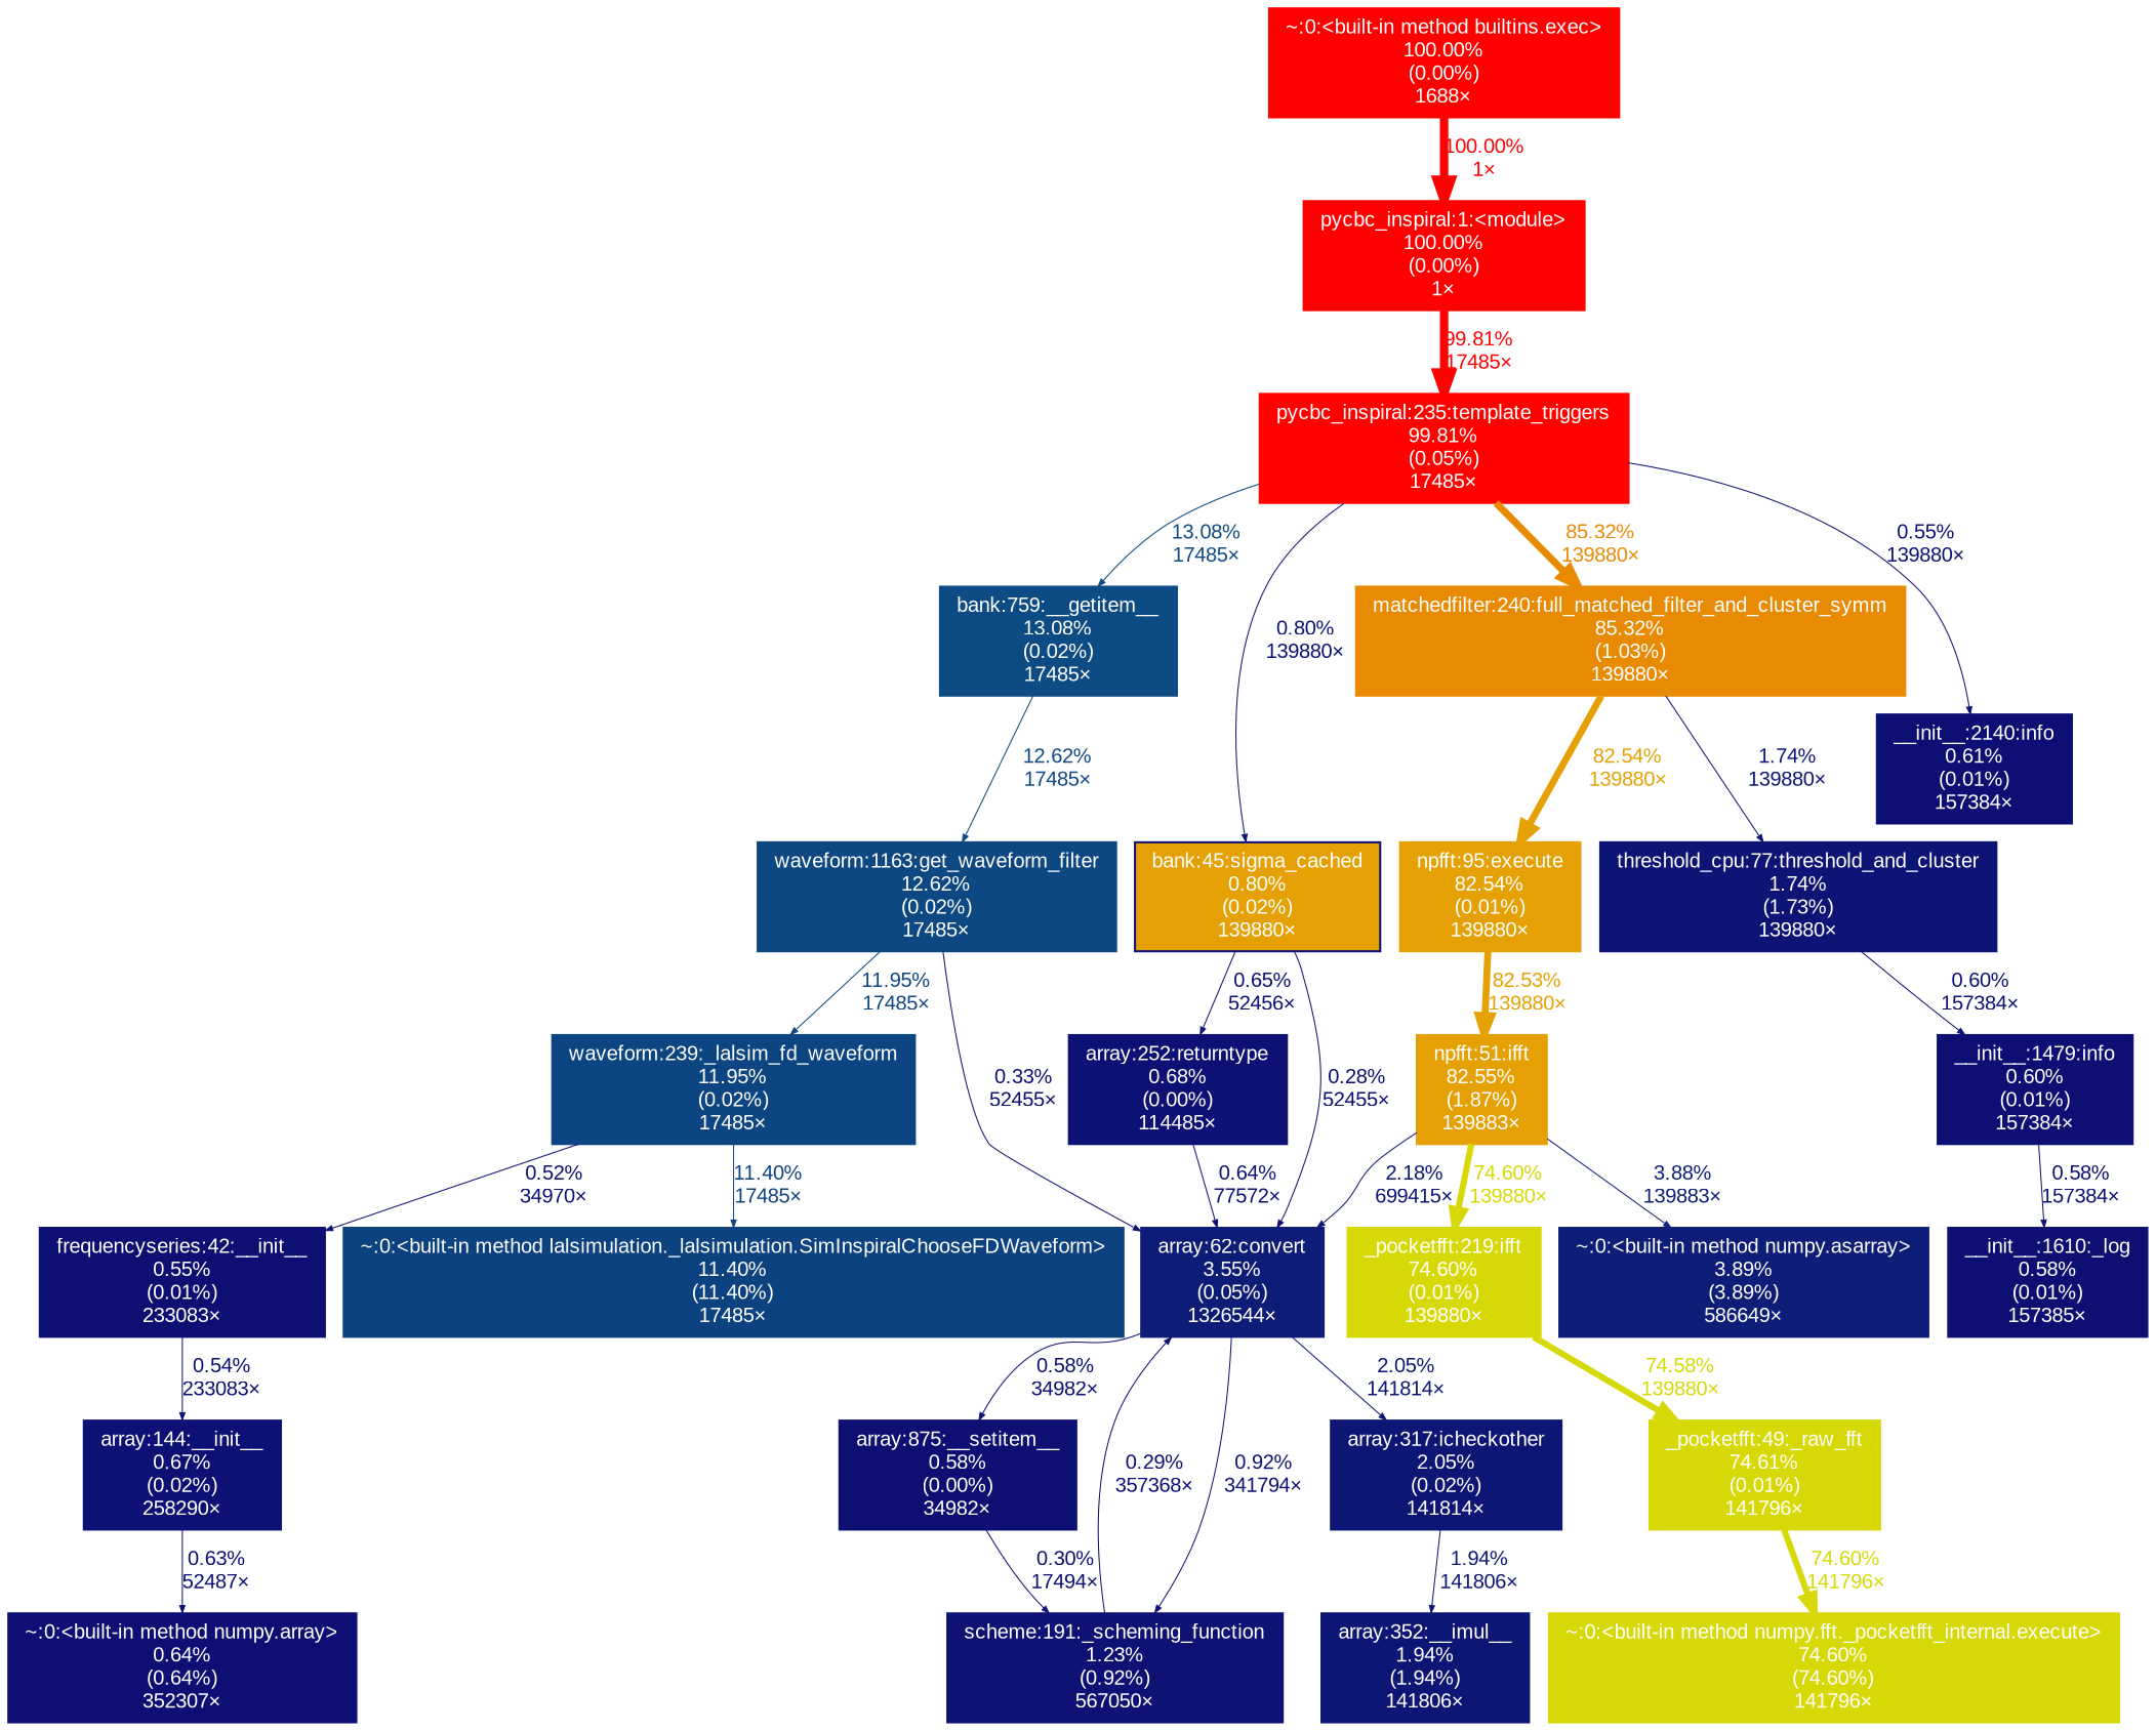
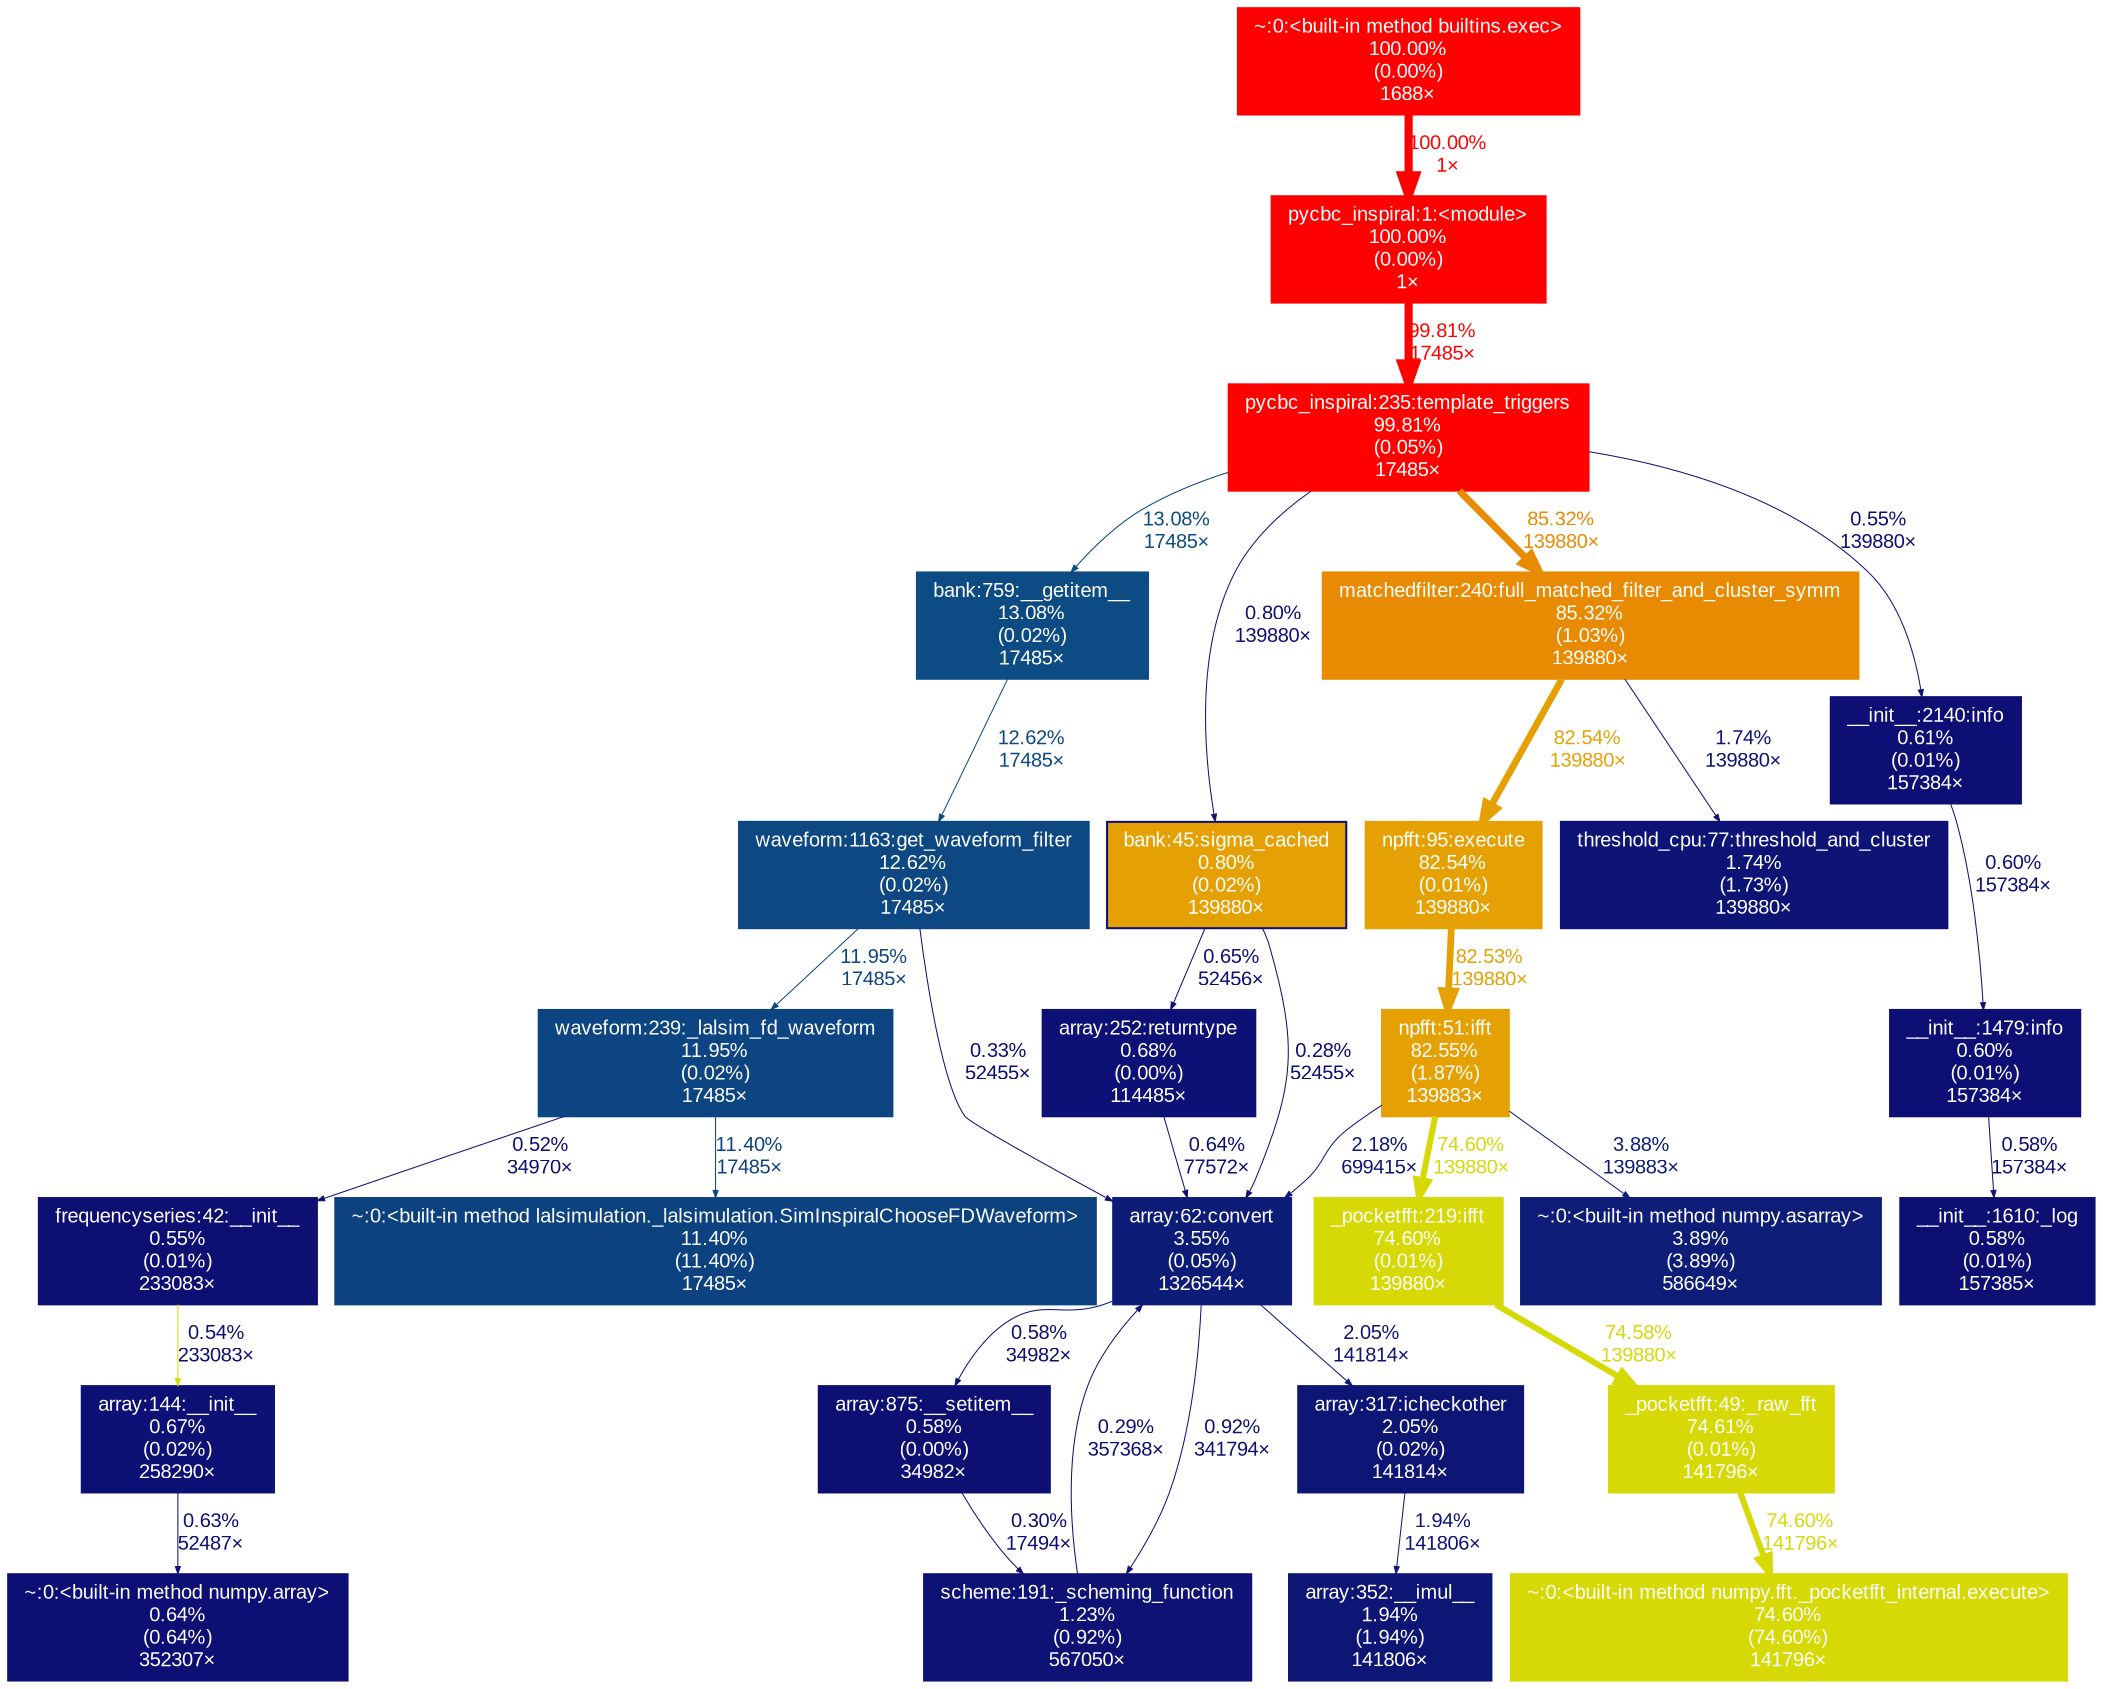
  digraph {
    fontname="Liberation Sans"
    nodesep=0.125
    ranksep=0.25
    node [color="#0d1074" fontcolor="#ffffff" fontname="Liberation Sans" fontsize=10.00 shape=box style=filled]
    edge [arrowsize=0.35 color="#0d0f73" fontcolor="#0d0f73" fontname="Liberation Sans" fontsize=10.00 labeldistance=0.50 penwidth=0.50]
    n1 [color="#ff0000" height=0 label="pycbc_inspiral:1:<module>\n100.00%\n(0.00%)\n1×" width=0]
    n2 [color="#ff0200" height=0 label="pycbc_inspiral:235:template_triggers\n99.81%\n(0.05%)\n17485×" width=0]
    n3 [fillcolor="#e5a104" height=0 label="bank:45:sigma_cached\n0.80%\n(0.02%)\n139880×" width=0]
    n4 [color="#0d4b84" height=0 label="bank:759:__getitem__\n13.08%\n(0.02%)\n17485×" width=0]
    n5 [color="#e98a03" height=0 label="matchedfilter:240:full_matched_filter_and_cluster_symm\n85.32%\n(1.03%)\n139880×" width=0]
    n6 [color="#0d0f74" height=0 label="__init__:2140:info\n0.61%\n(0.01%)\n157384×" width=0]
    n7 [color="#0d1c77" height=0 label="array:62:convert\n3.55%\n(0.05%)\n1326544×" width=0]
    n8 [height=0 label="array:252:returntype\n0.68%\n(0.00%)\n114485×" width=0]
    n9 [color="#0d4883" height=0 label="waveform:1163:get_waveform_filter\n12.62%\n(0.02%)\n17485×" width=0]
    n10 [color="#e5a104" height=0 label="npfft:95:execute\n82.54%\n(0.01%)\n139880×" width=0]
    n11 [color="#0d1475" height=0 label="threshold_cpu:77:threshold_and_cluster\n1.74%\n(1.73%)\n139880×" width=0]
    n12 [color="#0d0f74" height=0 label="__init__:1479:info\n0.60%\n(0.01%)\n157384×" width=0]
    n13 [color="#0d0f74" height=0 label="~:0:<built-in method numpy.array>\n0.64%\n(0.64%)\n352307×" width=0]
    n14 [color="#ff0000" height=0 label="~:0:<built-in method builtins.exec>\n100.00%\n(0.00%)\n1688×" width=0]
    n15 [color="#0d1274" height=0 label="scheme:191:_scheming_function\n1.23%\n(0.92%)\n567050×" width=0]
    n16 [color="#0d0f73" height=0 label="array:875:__setitem__\n0.58%\n(0.00%)\n34982×" width=0]
    n17 [color="#0d1575" height=0 label="array:317:icheckother\n2.05%\n(0.02%)\n141814×" width=0]
    n18 [color="#0d1575" height=0 label="array:352:__imul__\n1.94%\n(1.94%)\n141806×" width=0]
    n19 [height=0 label="array:144:__init__\n0.67%\n(0.02%)\n258290×" width=0]
    n20 [color="#0d4582" height=0 label="waveform:239:_lalsim_fd_waveform\n11.95%\n(0.02%)\n17485×" width=0]
    n21 [color="#0d0f73" height=0 label="frequencyseries:42:__init__\n0.55%\n(0.01%)\n233083×" width=0]
    n22 [color="#0d4281" height=0 label="~:0:<built-in method lalsimulation._lalsimulation.SimInspiralChooseFDWaveform>\n11.40%\n(11.40%)\n17485×" width=0]
    n23 [color="#e5a104" height=0 label="npfft:51:ifft\n82.55%\n(1.87%)\n139883×" width=0]
    n24 [color="#0d0f73" height=0 label="__init__:1610:_log\n0.58%\n(0.01%)\n157385×" width=0]
    n25 [color="#d6d906" height=0 label="_pocketfft:49:_raw_fft\n74.61%\n(0.01%)\n141796×" width=0]
    n26 [color="#d6d906" height=0 label="~:0:<built-in method numpy.fft._pocketfft_internal.execute>\n74.60%\n(74.60%)\n141796×" width=0]
    n27 [color="#d6d906" height=0 label="_pocketfft:219:ifft\n74.60%\n(0.01%)\n139880×" width=0]
    n28 [color="#0d1d78" height=0 label="~:0:<built-in method numpy.asarray>\n3.89%\n(3.89%)\n586649×" width=0]
    n1 -> n2 [arrowsize=1.00 color="#ff0200" fontcolor="#ff0200" label="99.81%\n17485×" labeldistance=3.99 penwidth=3.99]
    n2 -> n3 [color="#0d1074" fontcolor="#0d1074" label="0.80%\n139880×"]
    n2 -> n4 [arrowsize=0.36 color="#0d4b84" fontcolor="#0d4b84" label="13.08%\n17485×" labeldistance=0.52 penwidth=0.52]
    n2 -> n5 [arrowsize=0.92 color="#e98a03" fontcolor="#e98a03" label="85.32%\n139880×" labeldistance=3.41 penwidth=3.41]
    n2 -> n6 [label="0.55%\n139880×"]
    n3 -> n7 [color="#0d0e73" fontcolor="#0d0e73" label="0.28%\n52455×"]
    n3 -> n8 [color="#0d0f74" fontcolor="#0d0f74" label="0.65%\n52456×"]
    n4 -> n9 [arrowsize=0.36 color="#0d4883" fontcolor="#0d4883" label="12.62%\n17485×"]
    n5 -> n10 [arrowsize=0.91 color="#e5a104" fontcolor="#e5a104" label="82.54%\n139880×" labeldistance=3.30 penwidth=3.30]
    n5 -> n11 [color="#0d1475" fontcolor="#0d1475" label="1.74%\n139880×"]
-   n11 -> n12 [color="#0d0f74" fontcolor="#0d0f74" label="0.60%\n157384×"]
+   n6 -> n12 [color="#0d0f74" fontcolor="#0d0f74" label="0.60%\n157384×"]
    n7 -> n15 [color="#0d1174" fontcolor="#0d1174" label="0.92%\n341794×"]
    n7 -> n16 [label="0.58%\n34982×"]
    n7 -> n17 [color="#0d1575" fontcolor="#0d1575" label="2.05%\n141814×"]
    n8 -> n7 [color="#0d0f74" fontcolor="#0d0f74" label="0.64%\n77572×"]
    n9 -> n7 [color="#0d0e73" fontcolor="#0d0e73" label="0.33%\n52455×"]
    n9 -> n20 [color="#0d4582" fontcolor="#0d4582" label="11.95%\n17485×"]
    n10 -> n23 [arrowsize=0.91 color="#e5a104" fontcolor="#e5a104" label="82.53%\n139880×" labeldistance=3.30 penwidth=3.30]
    n12 -> n24 [label="0.58%\n157384×"]
    n14 -> n1 [arrowsize=1.00 color="#ff0000" fontcolor="#ff0000" label="100.00%\n1×" labeldistance=4.00 penwidth=4.00]
    n15 -> n7 [color="#0d0e73" fontcolor="#0d0e73" label="0.29%\n357368×"]
    n16 -> n15 [color="#0d0e73" fontcolor="#0d0e73" label="0.30%\n17494×"]
    n17 -> n18 [color="#0d1575" fontcolor="#0d1575" label="1.94%\n141806×"]
    n19 -> n13 [color="#0d0f74" fontcolor="#0d0f74" label="0.63%\n52487×"]
    n20 -> n21 [label="0.52%\n34970×"]
    n20 -> n22 [color="#0d4281" fontcolor="#0d4281" label="11.40%\n17485×"]
-   n21 -> n19 [label="0.54%\n233083×"]
+   n21 -> n19 [color="#d6d906" label="0.54%\n233083×"]
    n23 -> n7 [color="#0d1676" fontcolor="#0d1676" label="2.18%\n699415×"]
    n23 -> n27 [arrowsize=0.86 color="#d6d906" fontcolor="#d6d906" label="74.60%\n139880×" labeldistance=2.98 penwidth=2.98]
    n23 -> n28 [color="#0d1d78" fontcolor="#0d1d78" label="3.88%\n139883×"]
    n25 -> n26 [arrowsize=0.86 color="#d6d906" fontcolor="#d6d906" label="74.60%\n141796×" labeldistance=2.98 penwidth=2.98]
    n27 -> n25 [arrowsize=0.86 color="#d5d906" fontcolor="#d5d906" label="74.58%\n139880×" labeldistance=2.98 penwidth=2.98]
  }
